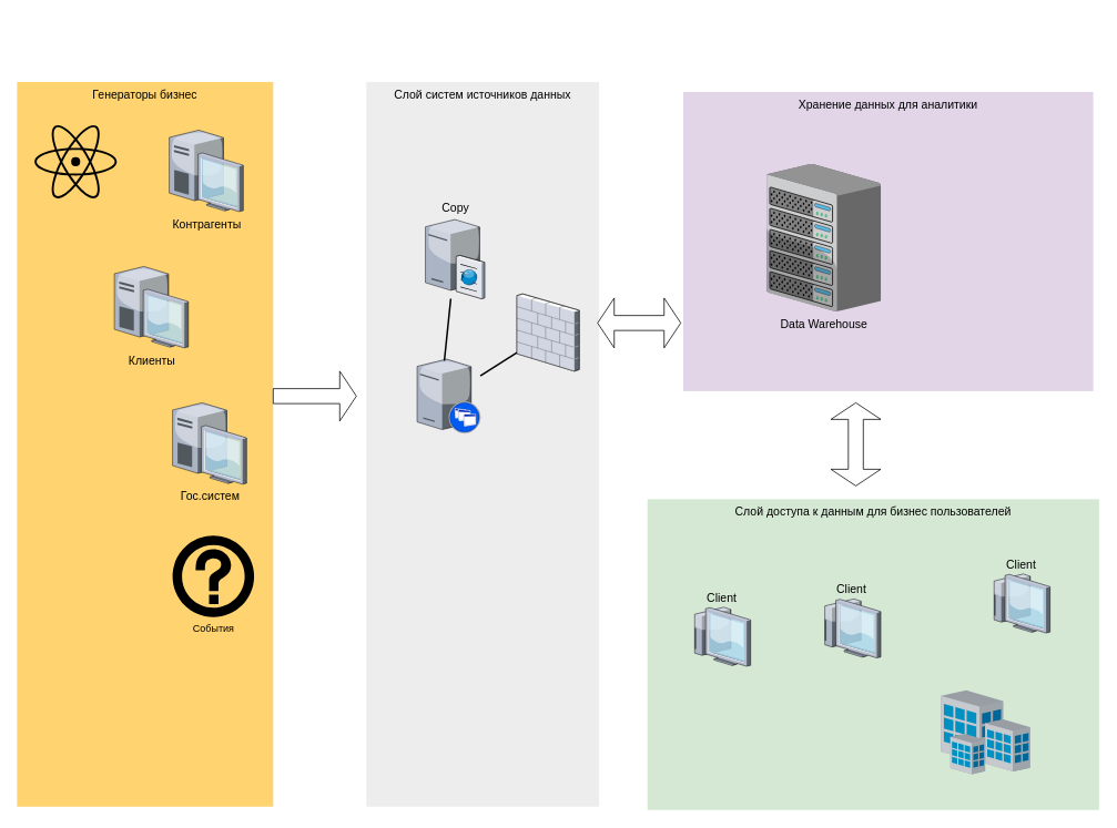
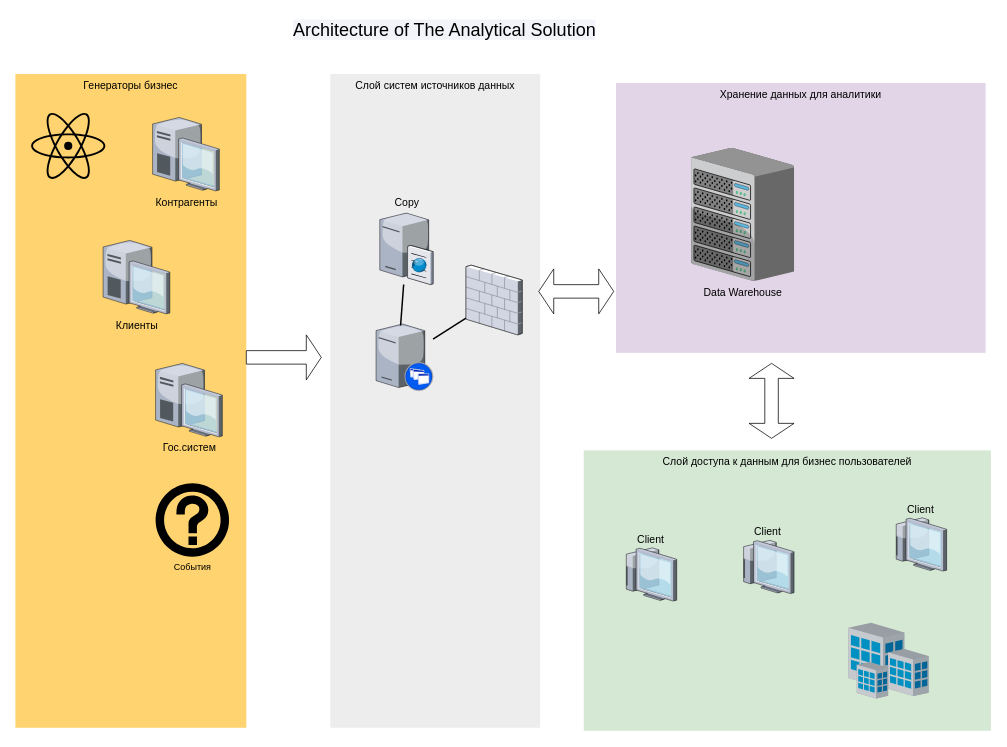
  <mxCell id="0" style=";html=1;" />
  <mxCell id="1" style=";html=1;" parent="0" />
  <mxCell id="2" value="Хранение данных для аналитики" style="whiteSpace=wrap;html=1;fillColor=#e1d5e7;fontSize=14;strokeColor=none;verticalAlign=top;" parent="1" vertex="1"><mxGeometry x="821" y="110" width="493" height="360" as="geometry" /></mxCell>
  <mxCell id="3" value="Слой доступа к данным для бизнес пользователей" style="whiteSpace=wrap;html=1;fillColor=#d5e8d4;fontSize=14;strokeColor=none;verticalAlign=top;" parent="1" vertex="1"><mxGeometry x="778" y="600" width="543" height="374" as="geometry" /></mxCell>
  <mxCell id="4" value="Слой систем источников данных" style="whiteSpace=wrap;html=1;fillColor=#EDEDED;fontSize=14;strokeColor=none;verticalAlign=top;" parent="1" vertex="1"><mxGeometry x="440" y="98" width="280" height="872" as="geometry" /></mxCell>
  <mxCell id="5" value="Генераторы бизнес" style="whiteSpace=wrap;html=1;fillColor=#FFD470;gradientColor=none;fontSize=14;strokeColor=none;verticalAlign=top;" parent="1" vertex="1"><mxGeometry x="20" y="98" width="308" height="872" as="geometry" /></mxCell>
  <mxCell id="6" value="Гос.систем" style="verticalLabelPosition=bottom;aspect=fixed;html=1;verticalAlign=top;strokeColor=none;shape=mxgraph.citrix.desktop;fillColor=#66B2FF;gradientColor=#0066CC;fontSize=14;" parent="1" vertex="1"><mxGeometry x="207" y="484" width="89" height="98" as="geometry" /></mxCell>
  <mxCell id="7" value="Клиенты" style="verticalLabelPosition=bottom;aspect=fixed;html=1;verticalAlign=top;strokeColor=none;shape=mxgraph.citrix.desktop;fillColor=#66B2FF;gradientColor=#0066CC;fontSize=14;" parent="1" vertex="1"><mxGeometry x="137" y="320" width="89" height="98" as="geometry" /></mxCell>
  <mxCell id="8" value="Контрагенты" style="verticalLabelPosition=bottom;aspect=fixed;html=1;verticalAlign=top;strokeColor=none;shape=mxgraph.citrix.desktop;fillColor=#66B2FF;gradientColor=#0066CC;fontSize=14;" parent="1" vertex="1"><mxGeometry x="203" y="156" width="89" height="98" as="geometry" /></mxCell>
  <mxCell id="9" style="edgeStyle=none;rounded=0;html=1;startSize=10;endSize=10;jettySize=auto;orthogonalLoop=1;fontSize=14;endArrow=none;endFill=0;strokeWidth=2;" parent="1" source="10" target="14" edge="1"><mxGeometry relative="1" as="geometry" /></mxCell>
  <mxCell id="10" value="" style="verticalLabelPosition=bottom;aspect=fixed;html=1;verticalAlign=top;strokeColor=none;shape=mxgraph.citrix.xenapp_server;fillColor=#66B2FF;gradientColor=#0066CC;fontSize=14;" parent="1" vertex="1"><mxGeometry x="501" y="431.5" width="76" height="89" as="geometry" /></mxCell>
  <mxCell id="11" style="edgeStyle=none;rounded=0;html=1;startSize=10;endSize=10;jettySize=auto;orthogonalLoop=1;fontSize=14;endArrow=none;endFill=0;strokeWidth=2;exitX=0.431;exitY=0.022;exitDx=0;exitDy=0;exitPerimeter=0;" parent="1" source="10" target="12" edge="1"><mxGeometry relative="1" as="geometry" /></mxCell>
- <mxCell id="12" value="Copy" style="verticalLabelPosition=top;aspect=fixed;html=1;verticalAlign=bottom;strokeColor=none;shape=mxgraph.citrix.cache_server;fillColor=#66B2FF;gradientColor=#0066CC;fontSize=14;labelPosition=center;align=center;" parent="1" vertex="1"><mxGeometry x="511" y="261.25" width="71" height="97.5" as="geometry" /></mxCell>
+ <mxCell id="12" value="Copy" style="verticalLabelPosition=top;aspect=fixed;html=1;verticalAlign=bottom;strokeColor=none;shape=mxgraph.citrix.cache_server;fillColor=#66B2FF;gradientColor=#0066CC;fontSize=14;labelPosition=center;align=center;" parent="1" vertex="1"><mxGeometry x="506" y="281.25" width="71" height="97.5" as="geometry" /></mxCell>
  <mxCell id="13" value="Data Warehouse" style="verticalLabelPosition=bottom;aspect=fixed;html=1;verticalAlign=top;strokeColor=none;shape=mxgraph.citrix.chassis;fillColor=#66B2FF;gradientColor=#0066CC;fontSize=14;" parent="1" vertex="1"><mxGeometry x="921" y="196.5" width="137.5" height="177.5" as="geometry" /></mxCell>
  <mxCell id="14" value="" style="verticalLabelPosition=bottom;aspect=fixed;html=1;verticalAlign=top;strokeColor=none;shape=mxgraph.citrix.firewall;fillColor=#66B2FF;gradientColor=#0066CC;fontSize=14;" parent="1" vertex="1"><mxGeometry x="621" y="353" width="75" height="93" as="geometry" /></mxCell>
  <mxCell id="15" value="Client" style="verticalLabelPosition=top;aspect=fixed;html=1;verticalAlign=bottom;strokeColor=none;shape=mxgraph.citrix.thin_client;fillColor=#66B2FF;gradientColor=#0066CC;fontSize=14;labelPosition=center;align=center;" parent="1" vertex="1"><mxGeometry x="1191" y="690" width="71" height="71" as="geometry" /></mxCell>
  <mxCell id="16" value="Client" style="verticalLabelPosition=top;aspect=fixed;html=1;verticalAlign=bottom;strokeColor=none;shape=mxgraph.citrix.thin_client;fillColor=#66B2FF;gradientColor=#0066CC;fontSize=14;labelPosition=center;align=center;" parent="1" vertex="1"><mxGeometry x="987.5" y="720" width="71" height="71" as="geometry" /></mxCell>
  <mxCell id="17" value="Client" style="verticalLabelPosition=top;aspect=fixed;html=1;verticalAlign=bottom;strokeColor=none;shape=mxgraph.citrix.thin_client;fillColor=#66B2FF;gradientColor=#0066CC;fontSize=14;labelPosition=center;align=center;" parent="1" vertex="1"><mxGeometry x="831" y="730" width="71" height="71" as="geometry" /></mxCell>
  <mxCell id="18" value="" style="verticalLabelPosition=bottom;aspect=fixed;html=1;verticalAlign=top;strokeColor=none;shape=mxgraph.citrix.site;fillColor=#66B2FF;gradientColor=#0066CC;fontSize=14;" parent="1" vertex="1"><mxGeometry x="1131" y="830" width="107" height="101" as="geometry" /></mxCell>
+ <mxCell id="19" value="&lt;span style=&quot;font-family: , &amp;#34;roboto&amp;#34; , sans-serif ; font-weight: 400 ; background-color: rgba(0 , 39 , 139 , 0.05)&quot;&gt;Architecture of The Analytical Solution&lt;/span&gt;" style="text;strokeColor=none;fillColor=none;html=1;fontSize=24;fontStyle=1;verticalAlign=middle;align=center;" parent="1" vertex="1"><mxGeometry x="161" y="20" width="861" height="40" as="geometry" /></mxCell>
  <mxCell id="20" value="События" style="shape=mxgraph.signs.travel.information_1;html=1;pointerEvents=1;fillColor=#000000;strokeColor=none;verticalLabelPosition=bottom;verticalAlign=top;align=center;sketch=0;" parent="1" vertex="1"><mxGeometry x="207" y="644" width="98" height="98" as="geometry" /></mxCell>
  <mxCell id="21" value="" style="shape=mxgraph.signs.science.nuclear_1;html=1;pointerEvents=1;fillColor=#000000;strokeColor=none;verticalLabelPosition=bottom;verticalAlign=top;align=center;sketch=0;" parent="1" vertex="1"><mxGeometry x="41" y="150" width="99" height="88" as="geometry" /></mxCell>
  <mxCell id="22" value="" style="shape=singleArrow;whiteSpace=wrap;html=1;" parent="1" vertex="1"><mxGeometry x="328" y="446" width="100" height="60" as="geometry" /></mxCell>
  <mxCell id="23" value="" style="shape=doubleArrow;direction=south;whiteSpace=wrap;html=1;" parent="1" vertex="1"><mxGeometry x="998.5" y="484" width="60" height="100" as="geometry" /></mxCell>
  <mxCell id="24" value="" style="shape=doubleArrow;whiteSpace=wrap;html=1;" parent="1" vertex="1"><mxGeometry x="718" y="358" width="100" height="60" as="geometry" /></mxCell>
